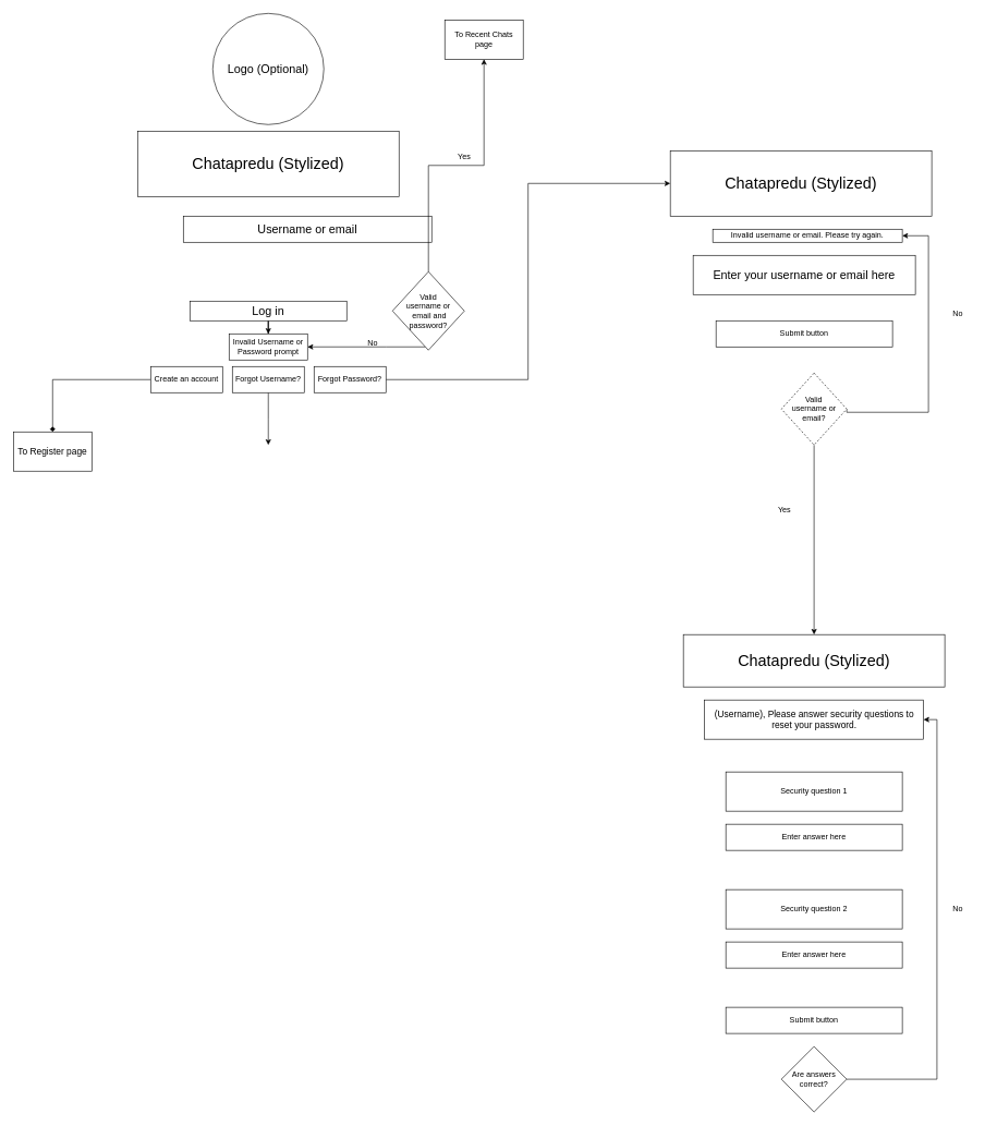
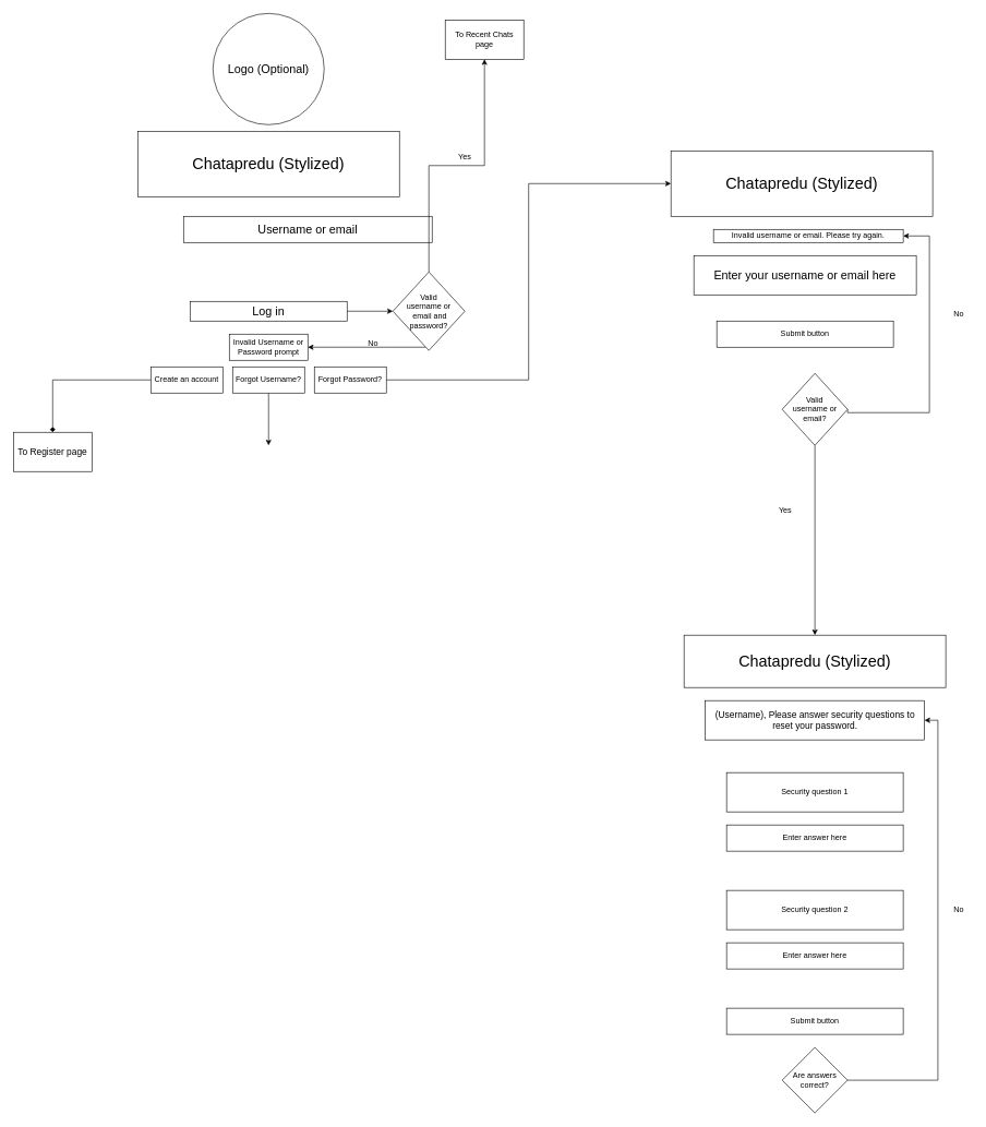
  <mxCell id="0" />
  <mxCell id="1" parent="0" />
  <mxCell id="2" value="&lt;font style=&quot;font-size: 24px&quot;&gt;Chatapredu (Stylized)&lt;/font&gt;" style="rounded=0;whiteSpace=wrap;html=1;" parent="1" vertex="1"><mxGeometry x="210" y="200" width="400" height="100" as="geometry" /></mxCell>
  <mxCell id="3" value="&lt;font style=&quot;font-size: 18px&quot;&gt;Username or email&lt;/font&gt;" style="rounded=0;whiteSpace=wrap;html=1;" parent="1" vertex="1"><mxGeometry x="280" y="330" width="380" height="40" as="geometry" /></mxCell>
  <mxCell id="4" value="&lt;font style=&quot;font-size: 18px&quot;&gt;Logo (Optional)&lt;/font&gt;" style="ellipse;whiteSpace=wrap;html=1;aspect=fixed;" parent="1" vertex="1"><mxGeometry x="325" y="20" width="170" height="170" as="geometry" /></mxCell>
  <mxCell id="5" value="" style="edgeStyle=orthogonalEdgeStyle;rounded=0;orthogonalLoop=1;jettySize=auto;html=1;entryX=0;entryY=0.5;entryDx=0;entryDy=0;" parent="1" source="6" target="22" edge="1"><mxGeometry relative="1" as="geometry"><mxPoint x="1195.067" y="200" as="targetPoint" /></mxGeometry></mxCell>
  <mxCell id="6" value="Forgot Password?" style="rounded=0;whiteSpace=wrap;html=1;" parent="1" vertex="1"><mxGeometry x="480" y="560" width="110" height="40" as="geometry" /></mxCell>
  <mxCell id="7" value="" style="edgeStyle=orthogonalEdgeStyle;rounded=0;orthogonalLoop=1;jettySize=auto;html=1;endArrow=diamond;" parent="1" source="8" target="37" edge="1"><mxGeometry relative="1" as="geometry" /></mxCell>
  <mxCell id="8" value="Create an account" style="rounded=0;whiteSpace=wrap;html=1;" parent="1" vertex="1"><mxGeometry x="230" y="560" width="110" height="40" as="geometry" /></mxCell>
- <mxCell id="9" value="" style="edgeStyle=orthogonalEdgeStyle;rounded=0;orthogonalLoop=1;jettySize=auto;html=1;" parent="1" source="10" target="11" edge="1"><mxGeometry relative="1" as="geometry" /></mxCell>
+ <mxCell id="9" value="" style="edgeStyle=orthogonalEdgeStyle;rounded=0;orthogonalLoop=1;jettySize=auto;html=1;" parent="1" source="10" target="33" edge="1"><mxGeometry relative="1" as="geometry" /></mxCell>
  <mxCell id="10" value="&lt;font style=&quot;font-size: 18px&quot;&gt;Log in&lt;/font&gt;" style="rounded=0;whiteSpace=wrap;html=1;" parent="1" vertex="1"><mxGeometry x="290" y="460" width="240" height="30" as="geometry" /></mxCell>
  <mxCell id="11" value="Invalid Username or Password prompt" style="rounded=0;whiteSpace=wrap;html=1;" parent="1" vertex="1"><mxGeometry x="350" y="510" width="120" height="40" as="geometry" /></mxCell>
  <mxCell id="12" value="&lt;font style=&quot;font-size: 14px&quot;&gt;(Username), Please answer security questions to reset your password.&lt;/font&gt;" style="whiteSpace=wrap;html=1;rounded=0;" parent="1" vertex="1"><mxGeometry x="1077.5" y="1070" width="335" height="60" as="geometry" /></mxCell>
  <mxCell id="13" value="&lt;font style=&quot;font-size: 24px&quot;&gt;Chatapredu (Stylized)&lt;/font&gt;" style="rounded=0;whiteSpace=wrap;html=1;" parent="1" vertex="1"><mxGeometry x="1045" y="970" width="400" height="80" as="geometry" /></mxCell>
  <mxCell id="14" value="Security question 1" style="whiteSpace=wrap;html=1;rounded=0;" parent="1" vertex="1"><mxGeometry x="1110" y="1180" width="270" height="60" as="geometry" /></mxCell>
  <mxCell id="15" value="Enter answer here" style="whiteSpace=wrap;html=1;rounded=0;" parent="1" vertex="1"><mxGeometry x="1110" y="1260" width="270" height="40" as="geometry" /></mxCell>
  <mxCell id="16" value="Security question 2" style="whiteSpace=wrap;html=1;rounded=0;" parent="1" vertex="1"><mxGeometry x="1110" y="1360" width="270" height="60" as="geometry" /></mxCell>
  <mxCell id="17" value="Enter answer here" style="whiteSpace=wrap;html=1;rounded=0;" parent="1" vertex="1"><mxGeometry x="1110" y="1440" width="270" height="40" as="geometry" /></mxCell>
  <mxCell id="18" value="Submit button" style="whiteSpace=wrap;html=1;rounded=0;" parent="1" vertex="1"><mxGeometry x="1110" y="1540" width="270" height="40" as="geometry" /></mxCell>
  <mxCell id="19" value="" style="edgeStyle=orthogonalEdgeStyle;rounded=0;orthogonalLoop=1;jettySize=auto;html=1;entryX=1;entryY=0.5;entryDx=0;entryDy=0;" parent="1" source="20" target="12" edge="1"><mxGeometry relative="1" as="geometry"><mxPoint x="1375" y="1650" as="targetPoint" /><Array as="points"><mxPoint x="1433" y="1650" /><mxPoint x="1433" y="1100" /></Array></mxGeometry></mxCell>
  <mxCell id="20" value="Are answers correct?" style="rhombus;whiteSpace=wrap;html=1;" parent="1" vertex="1"><mxGeometry x="1195" y="1600" width="100" height="100" as="geometry" /></mxCell>
  <mxCell id="21" value="No" style="text;html=1;strokeColor=none;fillColor=none;align=center;verticalAlign=middle;whiteSpace=wrap;rounded=0;" parent="1" vertex="1"><mxGeometry x="1445" y="1380" width="40" height="20" as="geometry" /></mxCell>
  <mxCell id="22" value="&lt;font style=&quot;font-size: 24px&quot;&gt;Chatapredu (Stylized)&lt;/font&gt;" style="rounded=0;whiteSpace=wrap;html=1;" parent="1" vertex="1"><mxGeometry x="1025" y="230" width="400" height="100" as="geometry" /></mxCell>
  <mxCell id="23" value="&lt;font style=&quot;font-size: 18px&quot;&gt;Enter your username or email here&lt;/font&gt;" style="rounded=0;whiteSpace=wrap;html=1;" parent="1" vertex="1"><mxGeometry x="1060" y="390" width="340" height="60" as="geometry" /></mxCell>
  <mxCell id="24" value="Submit button" style="whiteSpace=wrap;html=1;rounded=0;" parent="1" vertex="1"><mxGeometry x="1095" y="490" width="270" height="40" as="geometry" /></mxCell>
  <mxCell id="25" value="" style="edgeStyle=orthogonalEdgeStyle;rounded=0;orthogonalLoop=1;jettySize=auto;html=1;entryX=1;entryY=0.5;entryDx=0;entryDy=0;exitX=1;exitY=0.5;exitDx=0;exitDy=0;" parent="1" source="27" target="30" edge="1"><mxGeometry relative="1" as="geometry"><mxPoint x="1360" y="615" as="targetPoint" /><mxPoint x="1360" y="580" as="sourcePoint" /><Array as="points"><mxPoint x="1295" y="630" /><mxPoint x="1420" y="630" /><mxPoint x="1420" y="360" /></Array></mxGeometry></mxCell>
  <mxCell id="26" value="" style="edgeStyle=orthogonalEdgeStyle;rounded=0;orthogonalLoop=1;jettySize=auto;html=1;entryX=0.5;entryY=0;entryDx=0;entryDy=0;" parent="1" source="27" target="13" edge="1"><mxGeometry relative="1" as="geometry"><mxPoint x="1245" y="760" as="targetPoint" /></mxGeometry></mxCell>
- <mxCell id="27" value="Valid &lt;br&gt;username or email?" style="rhombus;whiteSpace=wrap;html=1;dashed=1;" parent="1" vertex="1"><mxGeometry x="1195" y="570" width="100" height="110" as="geometry" /></mxCell>
+ <mxCell id="27" value="Valid &lt;br&gt;username or email?" style="rhombus;whiteSpace=wrap;html=1;" parent="1" vertex="1"><mxGeometry x="1195" y="570" width="100" height="110" as="geometry" /></mxCell>
  <mxCell id="28" value="No" style="text;html=1;strokeColor=none;fillColor=none;align=center;verticalAlign=middle;whiteSpace=wrap;rounded=0;" parent="1" vertex="1"><mxGeometry x="1445" y="470" width="40" height="20" as="geometry" /></mxCell>
  <mxCell id="29" value="Yes" style="text;html=1;strokeColor=none;fillColor=none;align=center;verticalAlign=middle;whiteSpace=wrap;rounded=0;" parent="1" vertex="1"><mxGeometry x="1180" y="770" width="40" height="20" as="geometry" /></mxCell>
  <mxCell id="30" value="Invalid username or email. Please try again." style="rounded=0;whiteSpace=wrap;html=1;" parent="1" vertex="1"><mxGeometry x="1090" y="350" width="290" height="20" as="geometry" /></mxCell>
  <mxCell id="31" value="" style="edgeStyle=orthogonalEdgeStyle;rounded=0;orthogonalLoop=1;jettySize=auto;html=1;entryX=1;entryY=0.5;entryDx=0;entryDy=0;" parent="1" source="33" target="11" edge="1"><mxGeometry relative="1" as="geometry"><mxPoint x="655" y="615" as="targetPoint" /><Array as="points"><mxPoint x="590" y="530" /><mxPoint x="590" y="530" /></Array></mxGeometry></mxCell>
  <mxCell id="32" value="" style="edgeStyle=orthogonalEdgeStyle;rounded=0;orthogonalLoop=1;jettySize=auto;html=1;" parent="1" source="33" target="35" edge="1"><mxGeometry relative="1" as="geometry" /></mxCell>
  <mxCell id="33" value="Valid &lt;br&gt;username or&lt;br&gt;&amp;nbsp;email and password?" style="rhombus;whiteSpace=wrap;html=1;" parent="1" vertex="1"><mxGeometry x="600" y="415" width="110" height="120" as="geometry" /></mxCell>
  <mxCell id="34" value="No" style="text;html=1;strokeColor=none;fillColor=none;align=center;verticalAlign=middle;whiteSpace=wrap;rounded=0;" parent="1" vertex="1"><mxGeometry x="550" y="515" width="40" height="20" as="geometry" /></mxCell>
  <mxCell id="35" value="To Recent Chats page" style="whiteSpace=wrap;html=1;" parent="1" vertex="1"><mxGeometry x="680" y="30" width="120" height="60" as="geometry" /></mxCell>
  <mxCell id="36" value="Yes" style="text;html=1;strokeColor=none;fillColor=none;align=center;verticalAlign=middle;whiteSpace=wrap;rounded=0;" parent="1" vertex="1"><mxGeometry x="690" y="230" width="40" height="20" as="geometry" /></mxCell>
  <mxCell id="37" value="&lt;font style=&quot;font-size: 14px&quot;&gt;To Register page&lt;/font&gt;" style="whiteSpace=wrap;html=1;rounded=0;" parent="1" vertex="1"><mxGeometry x="20" y="660" width="120" height="60" as="geometry" /></mxCell>
  <mxCell id="38" value="" style="edgeStyle=orthogonalEdgeStyle;rounded=0;orthogonalLoop=1;jettySize=auto;html=1;" edge="1" parent="1" source="39"><mxGeometry relative="1" as="geometry"><mxPoint x="410" y="680" as="targetPoint" /></mxGeometry></mxCell>
  <mxCell id="39" value="Forgot Username?" style="rounded=0;whiteSpace=wrap;html=1;" vertex="1" parent="1"><mxGeometry x="355" y="560" width="110" height="40" as="geometry" /></mxCell>
